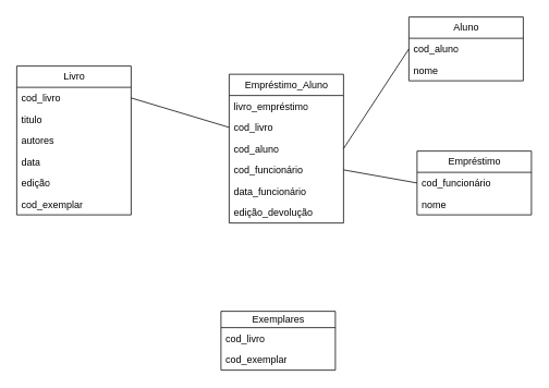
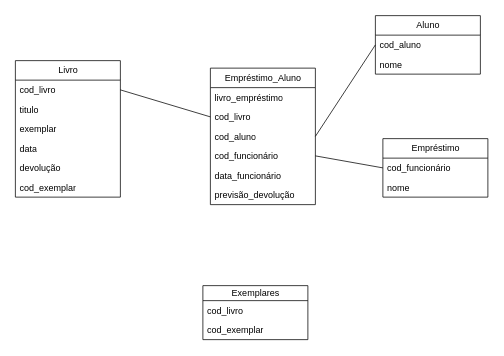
  <mxCell id="0" />
  <mxCell id="1" parent="0" />
  <mxCell id="2" value="Empréstimo" style="swimlane;fontStyle=0;childLayout=stackLayout;horizontal=1;startSize=26;fillColor=none;horizontalStack=0;resizeParent=1;resizeParentMax=0;resizeLast=0;collapsible=1;marginBottom=0;html=1;" parent="1" vertex="1"><mxGeometry x="510" y="184" width="140" height="78" as="geometry" /></mxCell>
  <mxCell id="3" value="cod_funcionário" style="text;strokeColor=none;fillColor=none;align=left;verticalAlign=top;spacingLeft=4;spacingRight=4;overflow=hidden;rotatable=0;points=[[0,0.5],[1,0.5]];portConstraint=eastwest;whiteSpace=wrap;html=1;" parent="2" vertex="1"><mxGeometry y="26" width="140" height="26" as="geometry" /></mxCell>
  <mxCell id="4" value="nome" style="text;strokeColor=none;fillColor=none;align=left;verticalAlign=top;spacingLeft=4;spacingRight=4;overflow=hidden;rotatable=0;points=[[0,0.5],[1,0.5]];portConstraint=eastwest;whiteSpace=wrap;html=1;" parent="2" vertex="1"><mxGeometry y="52" width="140" height="26" as="geometry" /></mxCell>
  <mxCell id="5" value="Aluno" style="swimlane;fontStyle=0;childLayout=stackLayout;horizontal=1;startSize=26;fillColor=none;horizontalStack=0;resizeParent=1;resizeParentMax=0;resizeLast=0;collapsible=1;marginBottom=0;html=1;" parent="1" vertex="1"><mxGeometry x="500" y="20" width="140" height="78" as="geometry" /></mxCell>
  <mxCell id="6" value="cod_aluno" style="text;strokeColor=none;fillColor=none;align=left;verticalAlign=top;spacingLeft=4;spacingRight=4;overflow=hidden;rotatable=0;points=[[0,0.5],[1,0.5]];portConstraint=eastwest;whiteSpace=wrap;html=1;" parent="5" vertex="1"><mxGeometry y="26" width="140" height="26" as="geometry" /></mxCell>
  <mxCell id="7" value="nome" style="text;strokeColor=none;fillColor=none;align=left;verticalAlign=top;spacingLeft=4;spacingRight=4;overflow=hidden;rotatable=0;points=[[0,0.5],[1,0.5]];portConstraint=eastwest;whiteSpace=wrap;html=1;" parent="5" vertex="1"><mxGeometry y="52" width="140" height="26" as="geometry" /></mxCell>
  <mxCell id="8" value="Livro" style="swimlane;fontStyle=0;childLayout=stackLayout;horizontal=1;startSize=26;fillColor=none;horizontalStack=0;resizeParent=1;resizeParentMax=0;resizeLast=0;collapsible=1;marginBottom=0;html=1;" parent="1" vertex="1"><mxGeometry x="20" y="80" width="140" height="182" as="geometry" /></mxCell>
  <mxCell id="9" value="cod_livro" style="text;strokeColor=none;fillColor=none;align=left;verticalAlign=top;spacingLeft=4;spacingRight=4;overflow=hidden;rotatable=0;points=[[0,0.5],[1,0.5]];portConstraint=eastwest;whiteSpace=wrap;html=1;" parent="8" vertex="1"><mxGeometry y="26" width="140" height="26" as="geometry" /></mxCell>
  <mxCell id="10" value="titulo" style="text;strokeColor=none;fillColor=none;align=left;verticalAlign=top;spacingLeft=4;spacingRight=4;overflow=hidden;rotatable=0;points=[[0,0.5],[1,0.5]];portConstraint=eastwest;whiteSpace=wrap;html=1;" parent="8" vertex="1"><mxGeometry y="52" width="140" height="26" as="geometry" /></mxCell>
- <mxCell id="11" value="autores" style="text;strokeColor=none;fillColor=none;align=left;verticalAlign=top;spacingLeft=4;spacingRight=4;overflow=hidden;rotatable=0;points=[[0,0.5],[1,0.5]];portConstraint=eastwest;whiteSpace=wrap;html=1;" parent="8" vertex="1"><mxGeometry y="78" width="140" height="26" as="geometry" /></mxCell>
+ <mxCell id="11" value="exemplar" style="text;strokeColor=none;fillColor=none;align=left;verticalAlign=top;spacingLeft=4;spacingRight=4;overflow=hidden;rotatable=0;points=[[0,0.5],[1,0.5]];portConstraint=eastwest;whiteSpace=wrap;html=1;" parent="8" vertex="1"><mxGeometry y="78" width="140" height="26" as="geometry" /></mxCell>
  <mxCell id="12" value="data" style="text;strokeColor=none;fillColor=none;align=left;verticalAlign=top;spacingLeft=4;spacingRight=4;overflow=hidden;rotatable=0;points=[[0,0.5],[1,0.5]];portConstraint=eastwest;whiteSpace=wrap;html=1;" parent="8" vertex="1"><mxGeometry y="104" width="140" height="26" as="geometry" /></mxCell>
- <mxCell id="13" value="edição" style="text;strokeColor=none;fillColor=none;align=left;verticalAlign=top;spacingLeft=4;spacingRight=4;overflow=hidden;rotatable=0;points=[[0,0.5],[1,0.5]];portConstraint=eastwest;whiteSpace=wrap;html=1;" parent="8" vertex="1"><mxGeometry y="130" width="140" height="26" as="geometry" /></mxCell>
+ <mxCell id="13" value="devolução" style="text;strokeColor=none;fillColor=none;align=left;verticalAlign=top;spacingLeft=4;spacingRight=4;overflow=hidden;rotatable=0;points=[[0,0.5],[1,0.5]];portConstraint=eastwest;whiteSpace=wrap;html=1;" parent="8" vertex="1"><mxGeometry y="130" width="140" height="26" as="geometry" /></mxCell>
  <mxCell id="14" value="cod_exemplar" style="text;strokeColor=none;fillColor=none;align=left;verticalAlign=top;spacingLeft=4;spacingRight=4;overflow=hidden;rotatable=0;points=[[0,0.5],[1,0.5]];portConstraint=eastwest;whiteSpace=wrap;html=1;" parent="8" vertex="1"><mxGeometry y="156" width="140" height="26" as="geometry" /></mxCell>
  <mxCell id="15" value="Empréstimo_Aluno" style="swimlane;fontStyle=0;childLayout=stackLayout;horizontal=1;startSize=26;fillColor=none;horizontalStack=0;resizeParent=1;resizeParentMax=0;resizeLast=0;collapsible=1;marginBottom=0;html=1;" parent="1" vertex="1"><mxGeometry x="280" y="90" width="140" height="182" as="geometry" /></mxCell>
  <mxCell id="16" value="livro_empréstimo" style="text;strokeColor=none;fillColor=none;align=left;verticalAlign=top;spacingLeft=4;spacingRight=4;overflow=hidden;rotatable=0;points=[[0,0.5],[1,0.5]];portConstraint=eastwest;whiteSpace=wrap;html=1;" parent="15" vertex="1"><mxGeometry y="26" width="140" height="26" as="geometry" /></mxCell>
  <mxCell id="17" value="cod_livro" style="text;strokeColor=none;fillColor=none;align=left;verticalAlign=top;spacingLeft=4;spacingRight=4;overflow=hidden;rotatable=0;points=[[0,0.5],[1,0.5]];portConstraint=eastwest;whiteSpace=wrap;html=1;" parent="15" vertex="1"><mxGeometry y="52" width="140" height="26" as="geometry" /></mxCell>
  <mxCell id="18" value="cod_aluno" style="text;strokeColor=none;fillColor=none;align=left;verticalAlign=top;spacingLeft=4;spacingRight=4;overflow=hidden;rotatable=0;points=[[0,0.5],[1,0.5]];portConstraint=eastwest;whiteSpace=wrap;html=1;" parent="15" vertex="1"><mxGeometry y="78" width="140" height="26" as="geometry" /></mxCell>
  <mxCell id="19" value="cod_funcionário" style="text;strokeColor=none;fillColor=none;align=left;verticalAlign=top;spacingLeft=4;spacingRight=4;overflow=hidden;rotatable=0;points=[[0,0.5],[1,0.5]];portConstraint=eastwest;whiteSpace=wrap;html=1;" parent="15" vertex="1"><mxGeometry y="104" width="140" height="26" as="geometry" /></mxCell>
  <mxCell id="20" value="data_funcionário" style="text;strokeColor=none;fillColor=none;align=left;verticalAlign=top;spacingLeft=4;spacingRight=4;overflow=hidden;rotatable=0;points=[[0,0.5],[1,0.5]];portConstraint=eastwest;whiteSpace=wrap;html=1;" parent="15" vertex="1"><mxGeometry y="130" width="140" height="26" as="geometry" /></mxCell>
- <mxCell id="21" value="edição_devolução" style="text;strokeColor=none;fillColor=none;align=left;verticalAlign=top;spacingLeft=4;spacingRight=4;overflow=hidden;rotatable=0;points=[[0,0.5],[1,0.5]];portConstraint=eastwest;whiteSpace=wrap;html=1;" parent="15" vertex="1"><mxGeometry y="156" width="140" height="26" as="geometry" /></mxCell>
+ <mxCell id="21" value="previsão_devolução" style="text;strokeColor=none;fillColor=none;align=left;verticalAlign=top;spacingLeft=4;spacingRight=4;overflow=hidden;rotatable=0;points=[[0,0.5],[1,0.5]];portConstraint=eastwest;whiteSpace=wrap;html=1;" parent="15" vertex="1"><mxGeometry y="156" width="140" height="26" as="geometry" /></mxCell>
  <mxCell id="22" value="" style="endArrow=none;html=1;rounded=0;exitX=1;exitY=0.5;exitDx=0;exitDy=0;entryX=0;entryY=0.5;entryDx=0;entryDy=0;" parent="1" source="9" target="17" edge="1"><mxGeometry width="50" height="50" relative="1" as="geometry"><mxPoint x="360" y="330" as="sourcePoint" /><mxPoint x="410" y="280" as="targetPoint" /></mxGeometry></mxCell>
  <mxCell id="23" value="" style="endArrow=none;html=1;rounded=0;entryX=1;entryY=0.5;entryDx=0;entryDy=0;exitX=0;exitY=0.5;exitDx=0;exitDy=0;" parent="1" source="6" target="18" edge="1"><mxGeometry width="50" height="50" relative="1" as="geometry"><mxPoint x="360" y="330" as="sourcePoint" /><mxPoint x="410" y="280" as="targetPoint" /></mxGeometry></mxCell>
  <mxCell id="24" value="" style="endArrow=none;html=1;rounded=0;exitX=1;exitY=0.5;exitDx=0;exitDy=0;entryX=0;entryY=0.5;entryDx=0;entryDy=0;" parent="1" source="19" target="3" edge="1"><mxGeometry width="50" height="50" relative="1" as="geometry"><mxPoint x="620" y="283" as="sourcePoint" /><mxPoint x="670" y="310" as="targetPoint" /></mxGeometry></mxCell>
  <mxCell id="25" value="Exemplares" style="swimlane;fontStyle=0;childLayout=stackLayout;horizontal=1;startSize=20;fillColor=none;horizontalStack=0;resizeParent=1;resizeParentMax=0;resizeLast=0;collapsible=1;marginBottom=0;html=1;" parent="1" vertex="1"><mxGeometry x="270" y="380" width="140" height="72" as="geometry"><mxRectangle x="260" y="530" width="130" height="30" as="alternateBounds" /></mxGeometry></mxCell>
  <mxCell id="26" value="cod_livro" style="text;strokeColor=none;fillColor=none;align=left;verticalAlign=top;spacingLeft=4;spacingRight=4;overflow=hidden;rotatable=0;points=[[0,0.5],[1,0.5]];portConstraint=eastwest;whiteSpace=wrap;html=1;" parent="25" vertex="1"><mxGeometry y="20" width="140" height="26" as="geometry" /></mxCell>
  <mxCell id="27" value="cod_exemplar" style="text;strokeColor=none;fillColor=none;align=left;verticalAlign=top;spacingLeft=4;spacingRight=4;overflow=hidden;rotatable=0;points=[[0,0.5],[1,0.5]];portConstraint=eastwest;whiteSpace=wrap;html=1;" parent="25" vertex="1"><mxGeometry y="46" width="140" height="26" as="geometry" /></mxCell>
